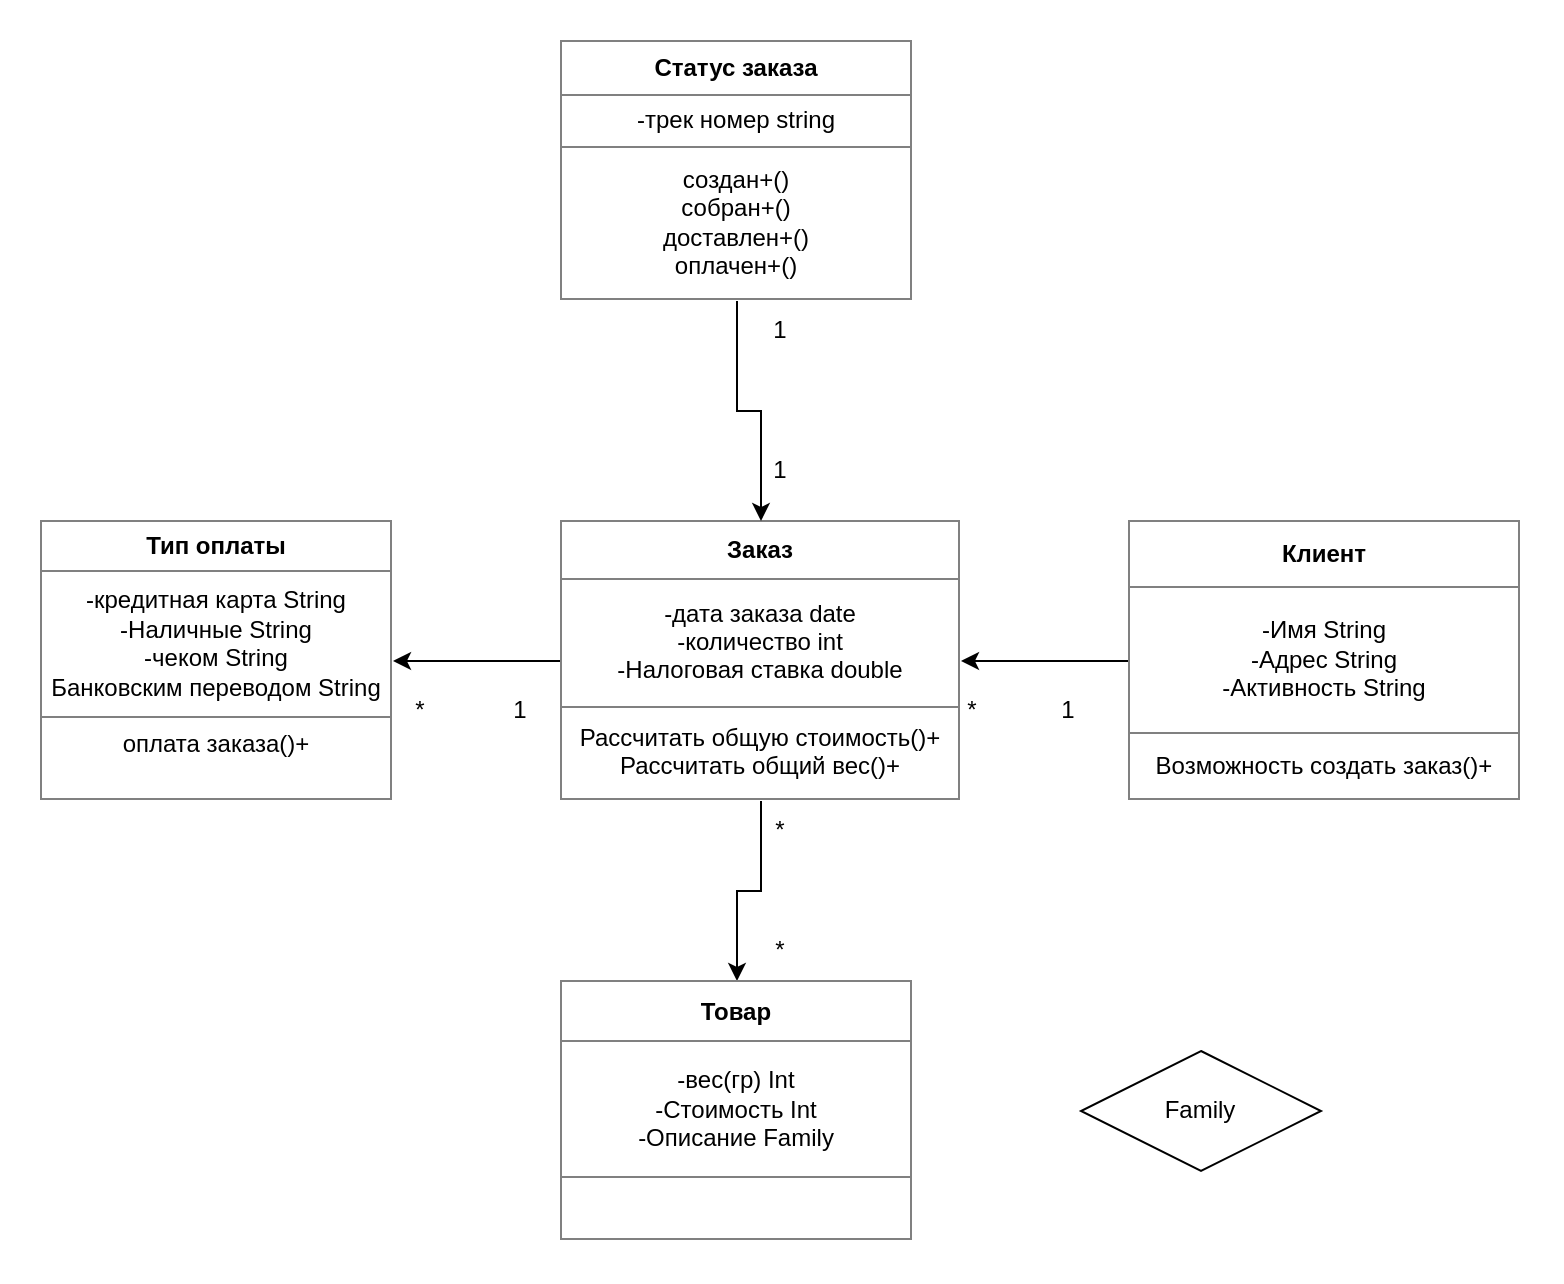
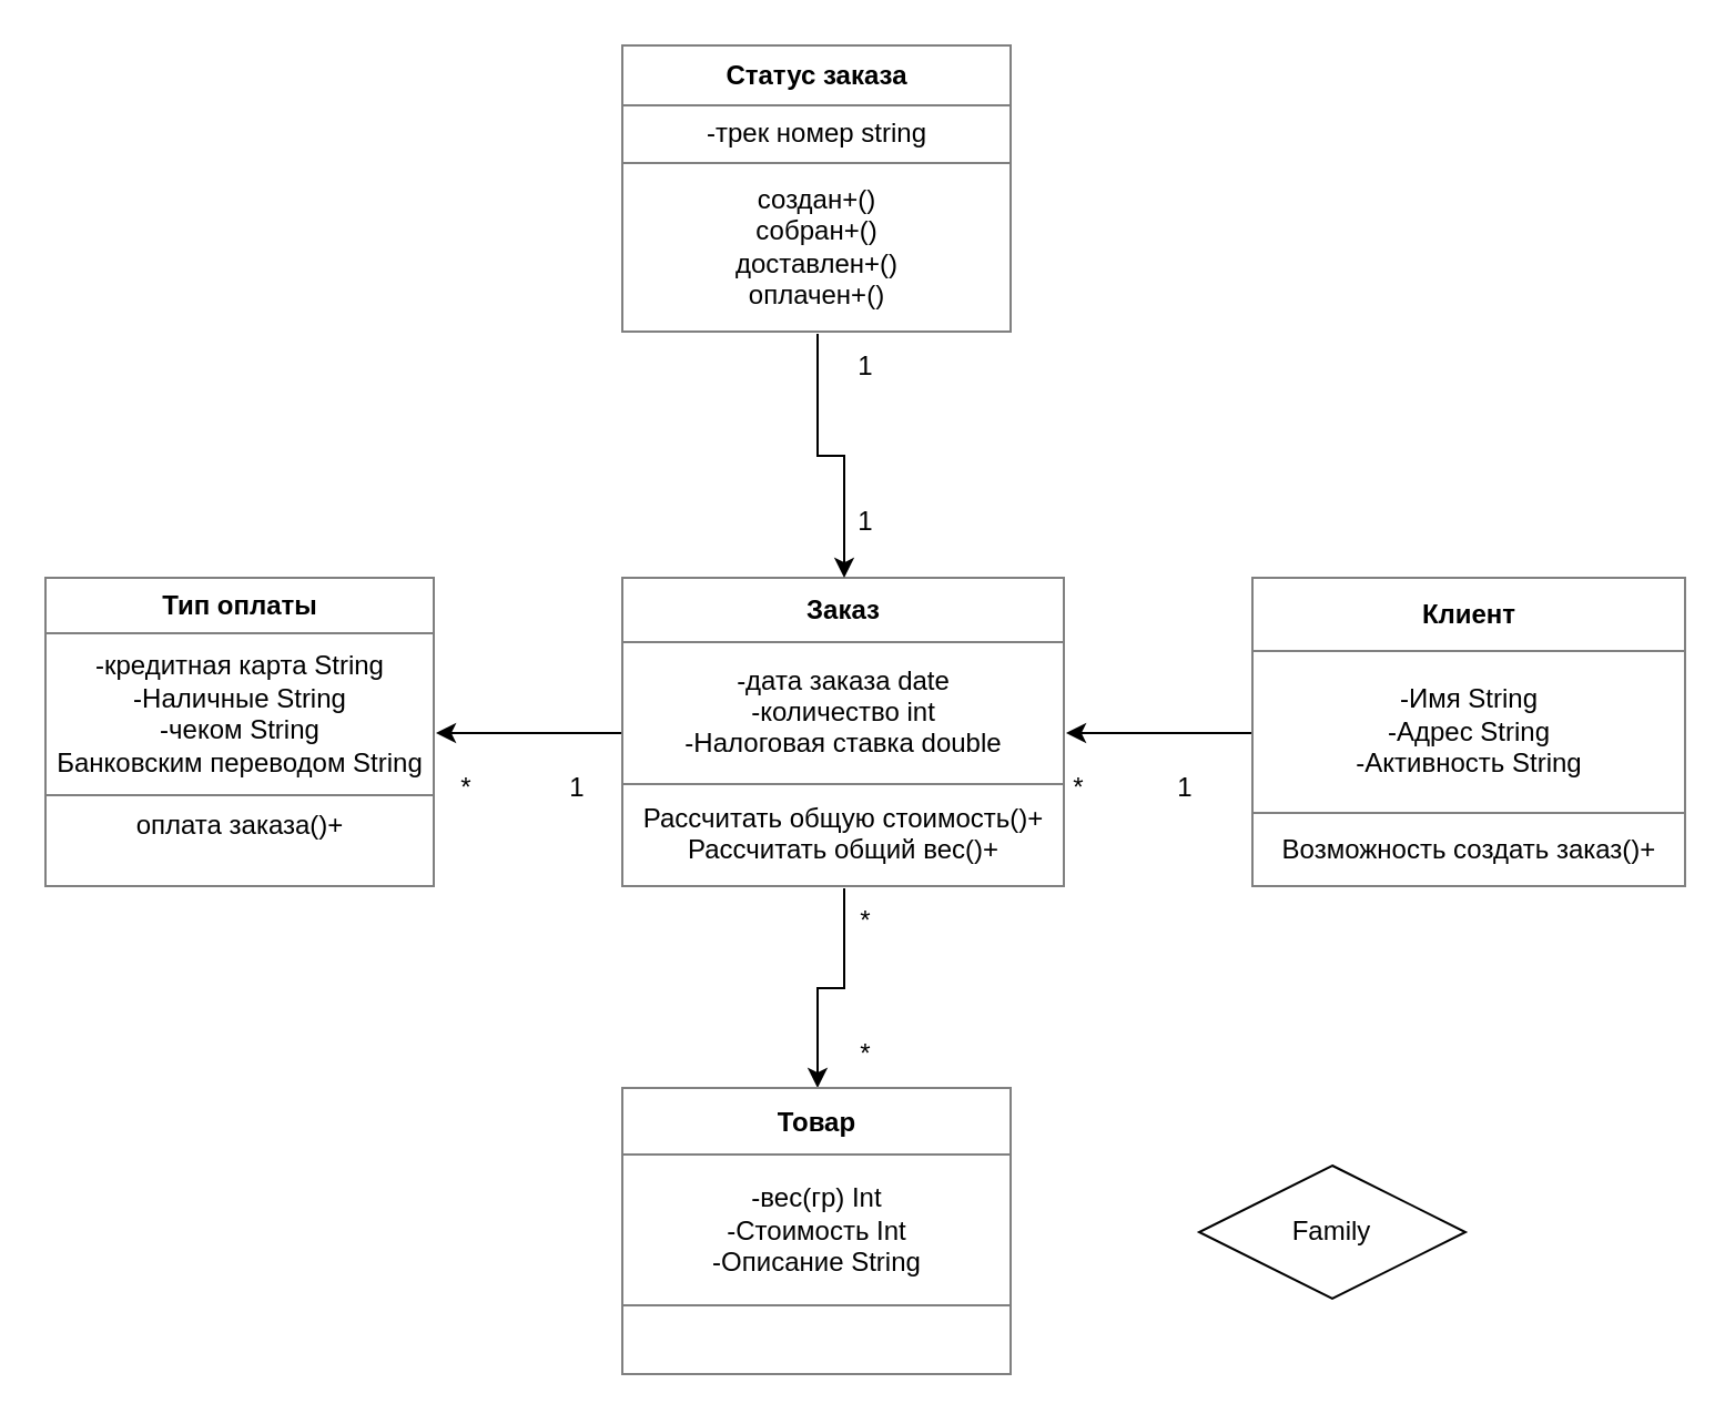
  <mxCell id="0" />
  <mxCell id="1" parent="0" />
  <mxCell id="2" style="edgeStyle=orthogonalEdgeStyle;rounded=0;orthogonalLoop=1;jettySize=auto;html=1;" parent="1" source="4" target="7" edge="1"><mxGeometry relative="1" as="geometry" /></mxCell>
  <mxCell id="3" style="edgeStyle=orthogonalEdgeStyle;rounded=0;orthogonalLoop=1;jettySize=auto;html=1;entryX=0.5;entryY=0;entryDx=0;entryDy=0;" parent="1" source="4" target="12" edge="1"><mxGeometry relative="1" as="geometry" /></mxCell>
  <mxCell id="4" value="&lt;table border=&quot;1&quot; width=&quot;100%&quot; height=&quot;100%&quot; cellpadding=&quot;4&quot; style=&quot;width:100%;height:100%;border-collapse:collapse;&quot;&gt;&lt;tbody&gt;&lt;tr&gt;&lt;th align=&quot;center&quot;&gt;Заказ&lt;/th&gt;&lt;/tr&gt;&lt;tr&gt;&lt;td align=&quot;center&quot;&gt;-дата заказа date&lt;br&gt;-количество int&lt;br&gt;-Налоговая ставка double&lt;br&gt;&lt;/td&gt;&lt;/tr&gt;&lt;tr&gt;&lt;td align=&quot;center&quot;&gt;Рассчитать общую стоимость()+&lt;br&gt;Рассчитать общий вес()+&lt;/td&gt;&lt;/tr&gt;&lt;/tbody&gt;&lt;/table&gt;" style="text;html=1;strokeColor=none;fillColor=none;overflow=fill;" parent="1" vertex="1"><mxGeometry x="280" y="260" width="200" height="140" as="geometry" /></mxCell>
  <mxCell id="5" style="edgeStyle=orthogonalEdgeStyle;rounded=0;orthogonalLoop=1;jettySize=auto;html=1;entryX=1;entryY=0.5;entryDx=0;entryDy=0;" parent="1" source="6" target="4" edge="1"><mxGeometry relative="1" as="geometry" /></mxCell>
  <mxCell id="6" value="&lt;table border=&quot;1&quot; width=&quot;100%&quot; height=&quot;100%&quot; cellpadding=&quot;4&quot; style=&quot;width:100%;height:100%;border-collapse:collapse;&quot;&gt;&lt;tbody&gt;&lt;tr&gt;&lt;th align=&quot;center&quot;&gt;Клиент&lt;/th&gt;&lt;/tr&gt;&lt;tr&gt;&lt;td align=&quot;center&quot;&gt;-Имя String&lt;br&gt;-Адрес String&lt;br&gt;-Активность String&lt;br&gt;&lt;/td&gt;&lt;/tr&gt;&lt;tr&gt;&lt;td align=&quot;center&quot;&gt;Возможность создать заказ()+&lt;br&gt;&lt;/td&gt;&lt;/tr&gt;&lt;/tbody&gt;&lt;/table&gt;" style="text;html=1;strokeColor=none;fillColor=none;overflow=fill;" parent="1" vertex="1"><mxGeometry x="564" y="260" width="196" height="140" as="geometry" /></mxCell>
  <mxCell id="7" value="&lt;table border=&quot;1&quot; width=&quot;100%&quot; height=&quot;100%&quot; cellpadding=&quot;4&quot; style=&quot;width:100%;height:100%;border-collapse:collapse;&quot;&gt;&lt;tbody&gt;&lt;tr&gt;&lt;th align=&quot;center&quot;&gt;Тип оплаты&lt;/th&gt;&lt;/tr&gt;&lt;tr&gt;&lt;td align=&quot;center&quot;&gt;-кредитная карта String&lt;br&gt;-Наличные String&lt;br&gt;-чеком&amp;nbsp;String&lt;br&gt;Банковским переводом String&lt;/td&gt;&lt;/tr&gt;&lt;tr&gt;&lt;td align=&quot;center&quot;&gt;оплата заказа()+&lt;br&gt;&lt;br&gt;&lt;/td&gt;&lt;/tr&gt;&lt;/tbody&gt;&lt;/table&gt;" style="text;html=1;strokeColor=none;fillColor=none;overflow=fill;" parent="1" vertex="1"><mxGeometry x="20" y="260" width="176" height="140" as="geometry" /></mxCell>
  <mxCell id="8" value="1" style="text;html=1;strokeColor=none;fillColor=none;align=center;verticalAlign=middle;whiteSpace=wrap;rounded=0;" parent="1" vertex="1"><mxGeometry x="504" y="340" width="60" height="30" as="geometry" /></mxCell>
  <mxCell id="9" value="*" style="text;html=1;strokeColor=none;fillColor=none;align=center;verticalAlign=middle;whiteSpace=wrap;rounded=0;" parent="1" vertex="1"><mxGeometry x="456" y="340" width="60" height="30" as="geometry" /></mxCell>
  <mxCell id="10" value="*" style="text;html=1;strokeColor=none;fillColor=none;align=center;verticalAlign=middle;whiteSpace=wrap;rounded=0;" parent="1" vertex="1"><mxGeometry x="180" y="340" width="60" height="30" as="geometry" /></mxCell>
  <mxCell id="11" value="Family" style="rhombus;whiteSpace=wrap;html=1;" parent="1" vertex="1"><mxGeometry x="540" y="525" width="120" height="60" as="geometry" /></mxCell>
- <mxCell id="12" value="&lt;table border=&quot;1&quot; width=&quot;100%&quot; height=&quot;100%&quot; cellpadding=&quot;4&quot; style=&quot;width:100%;height:100%;border-collapse:collapse;&quot;&gt;&lt;tbody&gt;&lt;tr&gt;&lt;th align=&quot;center&quot;&gt;Товар&lt;/th&gt;&lt;/tr&gt;&lt;tr&gt;&lt;td align=&quot;center&quot;&gt;-вес(гр) Int&lt;br&gt;-Стоимость Int&lt;br&gt;-Описание Family&lt;br&gt;&lt;/td&gt;&lt;/tr&gt;&lt;tr&gt;&lt;td align=&quot;center&quot;&gt;&lt;br&gt;&lt;/td&gt;&lt;/tr&gt;&lt;/tbody&gt;&lt;/table&gt;" style="text;html=1;strokeColor=none;fillColor=none;overflow=fill;" parent="1" vertex="1"><mxGeometry x="280" y="490" width="176" height="130" as="geometry" /></mxCell>
+ <mxCell id="12" value="&lt;table border=&quot;1&quot; width=&quot;100%&quot; height=&quot;100%&quot; cellpadding=&quot;4&quot; style=&quot;width:100%;height:100%;border-collapse:collapse;&quot;&gt;&lt;tbody&gt;&lt;tr&gt;&lt;th align=&quot;center&quot;&gt;Товар&lt;/th&gt;&lt;/tr&gt;&lt;tr&gt;&lt;td align=&quot;center&quot;&gt;-вес(гр) Int&lt;br&gt;-Стоимость Int&lt;br&gt;-Описание String&lt;br&gt;&lt;/td&gt;&lt;/tr&gt;&lt;tr&gt;&lt;td align=&quot;center&quot;&gt;&lt;br&gt;&lt;/td&gt;&lt;/tr&gt;&lt;/tbody&gt;&lt;/table&gt;" style="text;html=1;strokeColor=none;fillColor=none;overflow=fill;" parent="1" vertex="1"><mxGeometry x="280" y="490" width="176" height="130" as="geometry" /></mxCell>
  <mxCell id="13" value="*" style="text;html=1;strokeColor=none;fillColor=none;align=center;verticalAlign=middle;whiteSpace=wrap;rounded=0;" parent="1" vertex="1"><mxGeometry x="360" y="460" width="60" height="30" as="geometry" /></mxCell>
  <mxCell id="14" value="*" style="text;html=1;strokeColor=none;fillColor=none;align=center;verticalAlign=middle;whiteSpace=wrap;rounded=0;" parent="1" vertex="1"><mxGeometry x="360" y="400" width="60" height="30" as="geometry" /></mxCell>
  <mxCell id="15" style="edgeStyle=orthogonalEdgeStyle;rounded=0;orthogonalLoop=1;jettySize=auto;html=1;" parent="1" source="16" target="4" edge="1"><mxGeometry relative="1" as="geometry" /></mxCell>
  <mxCell id="16" value="&lt;table border=&quot;1&quot; width=&quot;100%&quot; height=&quot;100%&quot; cellpadding=&quot;4&quot; style=&quot;width:100%;height:100%;border-collapse:collapse;&quot;&gt;&lt;tbody&gt;&lt;tr&gt;&lt;th align=&quot;center&quot;&gt;Статус заказа&lt;/th&gt;&lt;/tr&gt;&lt;tr&gt;&lt;td align=&quot;center&quot;&gt;-трек номер string&lt;br&gt;&lt;/td&gt;&lt;/tr&gt;&lt;tr&gt;&lt;td align=&quot;center&quot;&gt;создан+()&lt;br&gt;собран+()&lt;br&gt;доставлен+()&lt;br&gt;оплачен+()&lt;/td&gt;&lt;/tr&gt;&lt;/tbody&gt;&lt;/table&gt;" style="text;html=1;strokeColor=none;fillColor=none;overflow=fill;" parent="1" vertex="1"><mxGeometry x="280" y="20" width="176" height="130" as="geometry" /></mxCell>
  <mxCell id="17" value="1" style="text;html=1;strokeColor=none;fillColor=none;align=center;verticalAlign=middle;whiteSpace=wrap;rounded=0;" parent="1" vertex="1"><mxGeometry x="360" y="150" width="60" height="30" as="geometry" /></mxCell>
  <mxCell id="18" value="1" style="text;html=1;strokeColor=none;fillColor=none;align=center;verticalAlign=middle;whiteSpace=wrap;rounded=0;" parent="1" vertex="1"><mxGeometry x="360" y="220" width="60" height="30" as="geometry" /></mxCell>
  <mxCell id="19" value="1" style="text;html=1;strokeColor=none;fillColor=none;align=center;verticalAlign=middle;whiteSpace=wrap;rounded=0;" parent="1" vertex="1"><mxGeometry x="230" y="340" width="60" height="30" as="geometry" /></mxCell>
